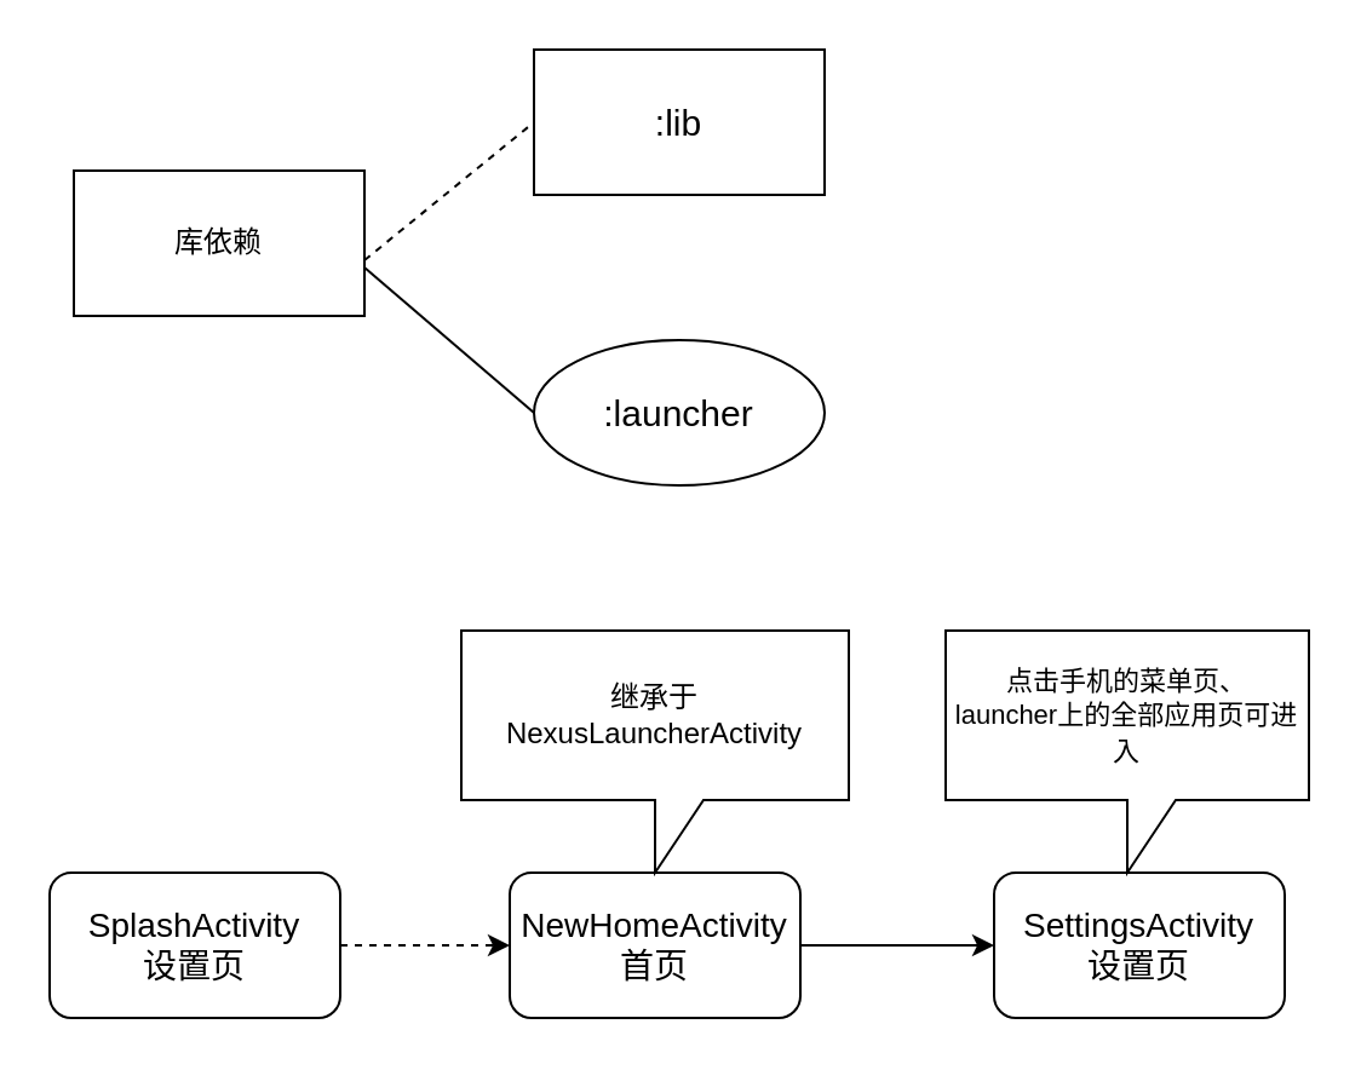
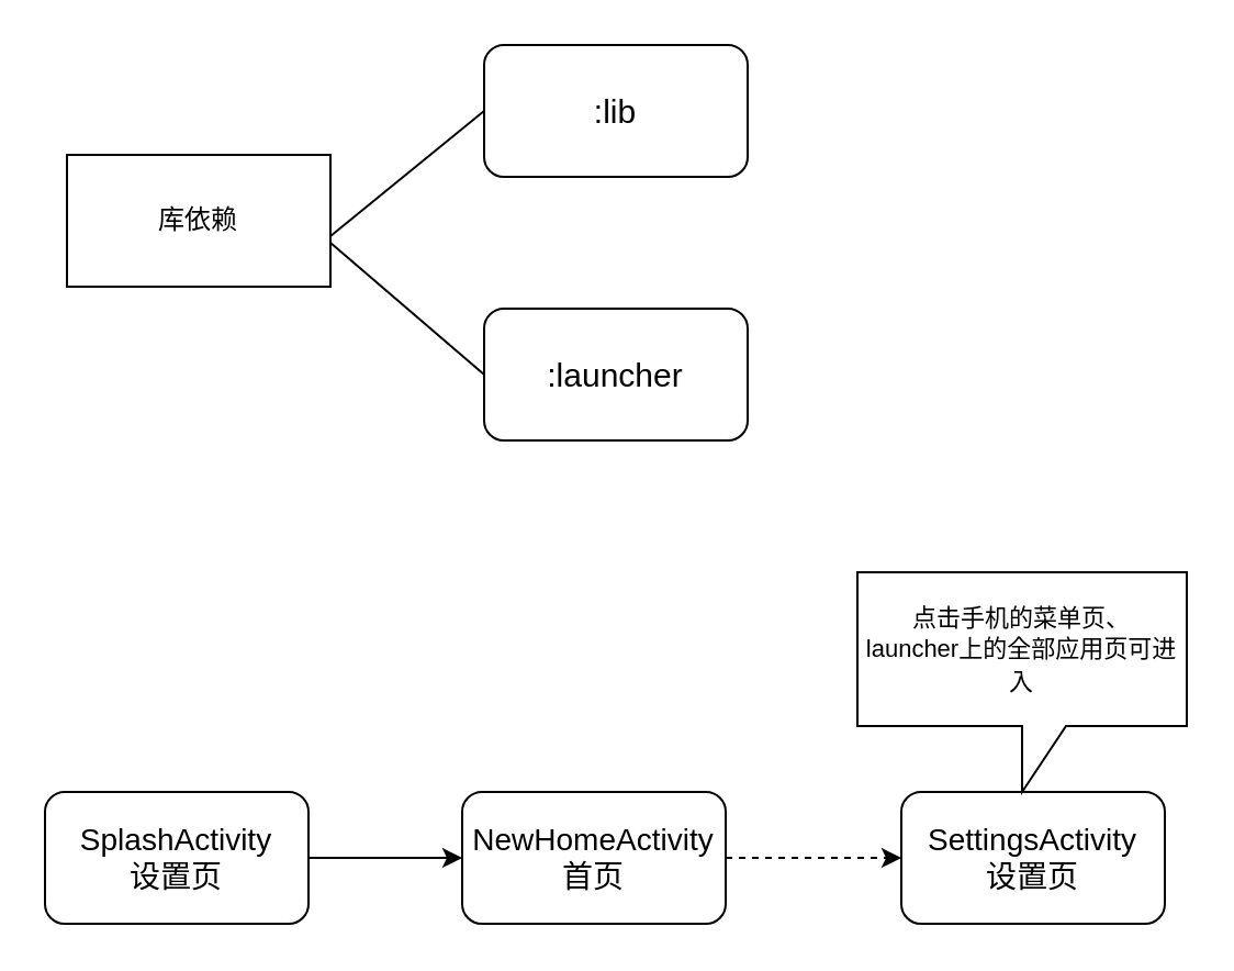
  <mxCell id="0" />
  <mxCell id="1" parent="0" />
  <mxCell id="2" value="库依赖" style="rounded=0;whiteSpace=wrap;html=1;" vertex="1" parent="1"><mxGeometry x="30" y="70" width="120" height="60" as="geometry" /></mxCell>
- <mxCell id="3" value="&lt;font style=&quot;font-size: 15px&quot;&gt;:lib&lt;/font&gt;" style="whiteSpace=wrap;html=1;rounded=0;" vertex="1" parent="1"><mxGeometry x="220" y="20" width="120" height="60" as="geometry" /></mxCell>
- <mxCell id="4" value="&lt;font style=&quot;font-size: 15px&quot;&gt;:launcher&lt;/font&gt;" style="ellipse;whiteSpace=wrap;html=1;" vertex="1" parent="1"><mxGeometry x="220" y="140" width="120" height="60" as="geometry" /></mxCell>
- <mxCell id="5" value="" style="endArrow=none;html=1;entryX=0;entryY=0.5;entryDx=0;entryDy=0;exitX=1;exitY=0.617;exitDx=0;exitDy=0;exitPerimeter=0;dashed=1;" edge="1" parent="1" source="2" target="3"><mxGeometry width="50" height="50" relative="1" as="geometry"><mxPoint x="620" y="250" as="sourcePoint" /><mxPoint x="670" y="200" as="targetPoint" /></mxGeometry></mxCell>
+ <mxCell id="3" value="&lt;font style=&quot;font-size: 15px&quot;&gt;:lib&lt;/font&gt;" style="rounded=1;whiteSpace=wrap;html=1;" vertex="1" parent="1"><mxGeometry x="220" y="20" width="120" height="60" as="geometry" /></mxCell>
+ <mxCell id="4" value="&lt;font style=&quot;font-size: 15px&quot;&gt;:launcher&lt;/font&gt;" style="rounded=1;whiteSpace=wrap;html=1;" vertex="1" parent="1"><mxGeometry x="220" y="140" width="120" height="60" as="geometry" /></mxCell>
+ <mxCell id="5" value="" style="endArrow=none;html=1;entryX=0;entryY=0.5;entryDx=0;entryDy=0;exitX=1;exitY=0.617;exitDx=0;exitDy=0;exitPerimeter=0;" edge="1" parent="1" source="2" target="3"><mxGeometry width="50" height="50" relative="1" as="geometry"><mxPoint x="620" y="250" as="sourcePoint" /><mxPoint x="670" y="200" as="targetPoint" /></mxGeometry></mxCell>
  <mxCell id="6" value="" style="endArrow=none;html=1;entryX=0;entryY=0.5;entryDx=0;entryDy=0;" edge="1" parent="1" target="4"><mxGeometry width="50" height="50" relative="1" as="geometry"><mxPoint x="150" y="110" as="sourcePoint" /><mxPoint x="670" y="200" as="targetPoint" /></mxGeometry></mxCell>
  <mxCell id="7" value="&lt;font style=&quot;font-size: 14px&quot;&gt;SplashActivity&lt;br&gt;设置页&lt;br&gt;&lt;/font&gt;" style="rounded=1;whiteSpace=wrap;html=1;" vertex="1" parent="1"><mxGeometry x="20" y="360" width="120" height="60" as="geometry" /></mxCell>
  <mxCell id="8" value="&lt;font style=&quot;font-size: 14px&quot;&gt;NewHomeActivity&lt;br&gt;首页&lt;br&gt;&lt;/font&gt;" style="rounded=1;whiteSpace=wrap;html=1;" vertex="1" parent="1"><mxGeometry x="210" y="360" width="120" height="60" as="geometry" /></mxCell>
- <mxCell id="9" value="" style="endArrow=classic;html=1;exitX=1;exitY=0.5;exitDx=0;exitDy=0;entryX=0;entryY=0.5;entryDx=0;entryDy=0;dashed=1;" edge="1" parent="1" source="7" target="8"><mxGeometry width="50" height="50" relative="1" as="geometry"><mxPoint x="620" y="300" as="sourcePoint" /><mxPoint x="670" y="250" as="targetPoint" /></mxGeometry></mxCell>
- <mxCell id="10" value="继承于NexusLauncherActivity" style="shape=callout;whiteSpace=wrap;html=1;perimeter=calloutPerimeter;" vertex="1" parent="1"><mxGeometry x="190" y="260" width="160" height="100" as="geometry" /></mxCell>
+ <mxCell id="9" value="" style="endArrow=classic;html=1;exitX=1;exitY=0.5;exitDx=0;exitDy=0;entryX=0;entryY=0.5;entryDx=0;entryDy=0;" edge="1" parent="1" source="7" target="8"><mxGeometry width="50" height="50" relative="1" as="geometry"><mxPoint x="620" y="300" as="sourcePoint" /><mxPoint x="670" y="250" as="targetPoint" /></mxGeometry></mxCell>
  <mxCell id="11" value="&lt;font style=&quot;font-size: 14px&quot;&gt;SettingsActivity&lt;br&gt;设置页&lt;br&gt;&lt;/font&gt;" style="rounded=1;whiteSpace=wrap;html=1;" vertex="1" parent="1"><mxGeometry x="410" y="360" width="120" height="60" as="geometry" /></mxCell>
- <mxCell id="12" value="" style="endArrow=classic;html=1;exitX=1;exitY=0.5;exitDx=0;exitDy=0;" edge="1" parent="1" source="8" target="11"><mxGeometry width="50" height="50" relative="1" as="geometry"><mxPoint x="620" y="370" as="sourcePoint" /><mxPoint x="670" y="320" as="targetPoint" /></mxGeometry></mxCell>
+ <mxCell id="12" value="" style="endArrow=classic;html=1;exitX=1;exitY=0.5;exitDx=0;exitDy=0;dashed=1;" edge="1" parent="1" source="8" target="11"><mxGeometry width="50" height="50" relative="1" as="geometry"><mxPoint x="620" y="370" as="sourcePoint" /><mxPoint x="670" y="320" as="targetPoint" /></mxGeometry></mxCell>
  <mxCell id="13" value="&lt;span style=&quot;font-size: 11px ; background-color: rgb(255 , 255 , 255)&quot;&gt;点击手机的菜单页、&lt;/span&gt;&lt;br style=&quot;font-size: 11px&quot;&gt;&lt;span style=&quot;font-size: 11px ; background-color: rgb(255 , 255 , 255)&quot;&gt;launcher上的全部应用页可进入&lt;/span&gt;" style="shape=callout;whiteSpace=wrap;html=1;perimeter=calloutPerimeter;" vertex="1" parent="1"><mxGeometry x="390" y="260" width="150" height="100" as="geometry" /></mxCell>
